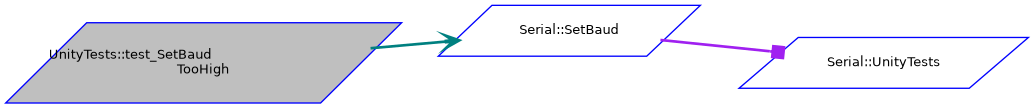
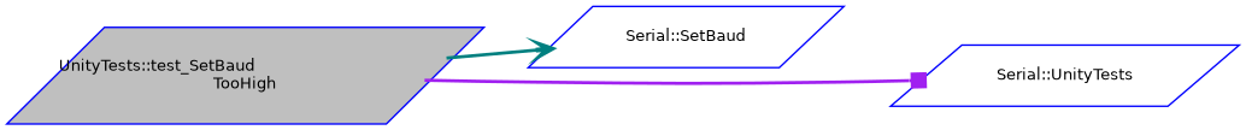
  digraph {
    rankdir=LR
    node [color=blue fillcolor=white fontname=Helvetica fontsize=10 shape=parallelogram style=filled]
    edge [fontname=Helvetica fontsize=10 labelfontname=Helvetica labelfontsize=10 style=bold]
    n1 [fillcolor=grey75 fontcolor=black height=0.2 label="UnityTests::test_SetBaud\lTooHigh" width=0.4]
    n2 [height=0.2 label="Serial::SetBaud" width=0.4]
    n3 [height=0.2 label="Serial::UnityTests" width=0.4]
    n1 -> n2 [arrowhead=vee color=teal]
-   n2 -> n3 [arrowhead=box color=purple]
+   n1 -> n3 [arrowhead=box color=purple]
  }
